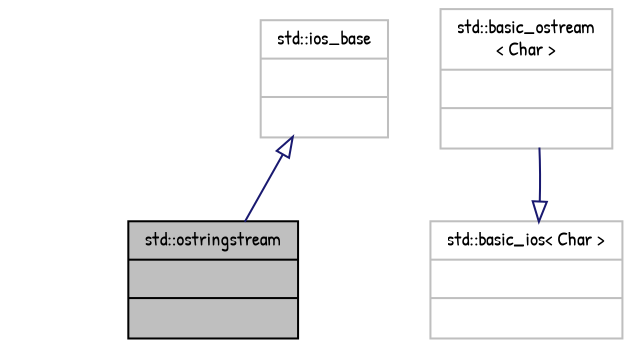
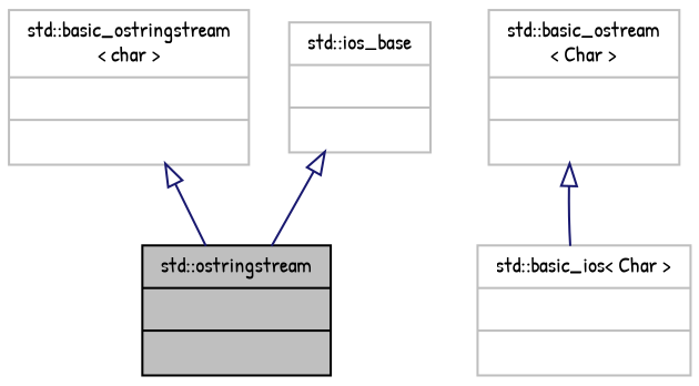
  digraph {
    fontname="Patrick Hand"
    node [color=grey75 fillcolor=white fontname="Patrick Hand" fontsize=10 shape=record style=filled]
    edge [arrowtail=onormal color=midnightblue dir=back fontname="Patrick Hand" fontsize=10 labelfontname=Helvetica labelfontsize=10 style=solid]
    n1 [color=black fillcolor=grey75 fontcolor=black height=0.2 label="{std::ostringstream\n||}" width=0.4]
+   n2 [height=0.2 label="{std::basic_ostringstream\l\< char \>\n||}" width=0.4]
    n3 [height=0.2 label="{std::basic_ostream\l\< Char \>\n||}" width=0.4]
    n4 [height=0.2 label="{std::basic_ios\< Char \>\n||}" width=0.4]
    n5 [height=0.2 label="{std::ios_base\n||}" width=0.4]
-   n4 -> n3
+   n2 -> n1
+   n3 -> n4
    n5 -> n1
  }
